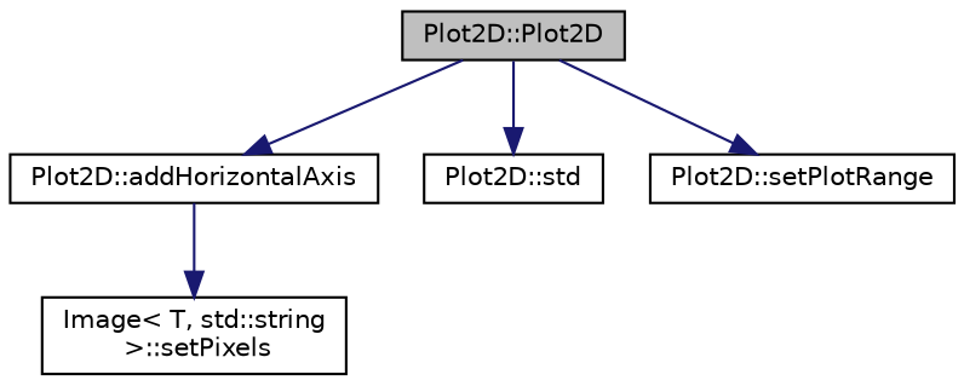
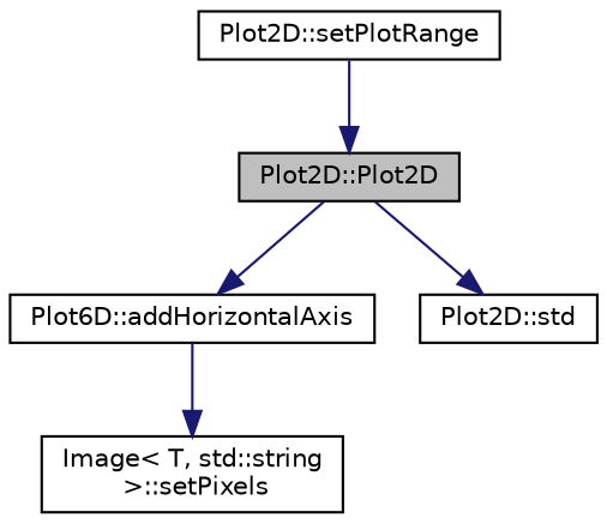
  digraph {
    rankdir=TB
    node [color=black fillcolor=white fontname=Helvetica fontsize=10 shape=record style=filled]
    edge [color=midnightblue fontname=Helvetica fontsize=10 labelfontname=Helvetica labelfontsize=10 style=solid]
    n1 [fillcolor=grey75 fontcolor=black height=0.2 label="Plot2D::Plot2D" width=0.4]
-   n2 [height=0.2 label="Plot2D::addHorizontalAxis" width=0.4]
+   n2 [height=0.2 label="Plot6D::addHorizontalAxis" width=0.4]
    n3 [height=0.2 label="Plot2D::std" width=0.4]
    n4 [height=0.2 label="Plot2D::setPlotRange" width=0.4]
    n5 [height=0.2 label="Image\< T, std::string\l \>::setPixels" width=0.4]
    n1 -> n2
    n1 -> n3
-   n1 -> n4
+   n4 -> n1
    n2 -> n5
  }
